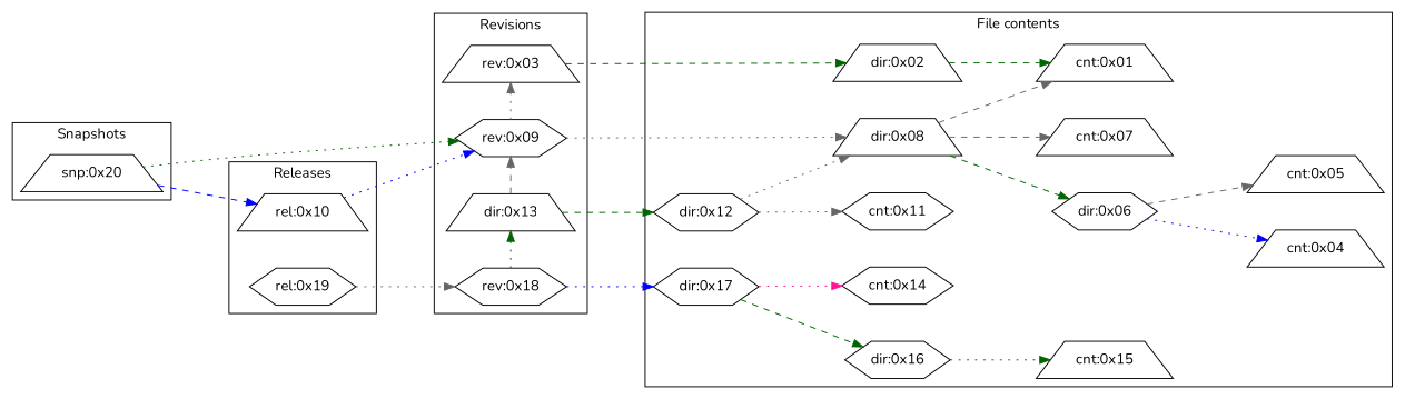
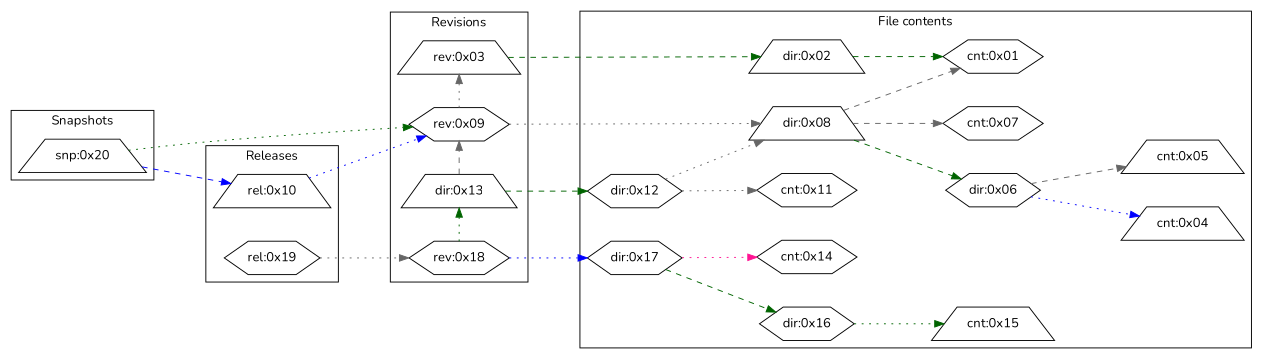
  digraph {
    fontname=Nunito
    nodesep=0.5
    rankdir=LR
    ranksep=1
    node [fontname=Nunito shape=trapezium]
    edge [color=gray40 fontname=Nunito style=dotted]
-   n1 [label="cnt:0x01"]
+   n1 [label="cnt:0x01" shape=hexagon]
    n2 [label="cnt:0x04"]
    n3 [label="cnt:0x05"]
-   n4 [label="cnt:0x07"]
+   n4 [label="cnt:0x07" shape=hexagon]
    n5 [label="cnt:0x11" shape=hexagon]
    n6 [label="cnt:0x14" shape=hexagon]
    n7 [label="cnt:0x15"]
    n8 [label="dir:0x02"]
    n9 [label="dir:0x06" shape=hexagon]
    n10 [label="dir:0x08"]
    n11 [label="dir:0x12" shape=hexagon]
    n12 [label="dir:0x16" shape=hexagon]
    n13 [label="dir:0x17" shape=hexagon]
    n14 [label="rev:0x03"]
    n15 [label="rev:0x09" shape=hexagon]
    n16 [label="dir:0x13"]
    n17 [label="rev:0x18" shape=hexagon]
    n18 [label="rel:0x10"]
    n19 [label="rel:0x19" shape=hexagon]
    n20 [label="snp:0x20"]
    subgraph sub_1 {
      n1
      n2
      n3
      n4
      n5
      n6
      n7
    }
    subgraph cluster_2 {
      label="File contents"
      n1
      n2
      n3
      n4
      n5
      n6
      n7
      n8
      n9
      n10
      n11
      n12
      n13
    }
    subgraph cluster_3 {
      label=Revisions
      n14
      n15
      n16
      n17
    }
    subgraph cluster_4 {
      label=Releases
      n18
      n19
    }
    subgraph cluster_5 {
      label=Snapshots
      n20
    }
    n8 -> n1 [color=darkgreen style=dashed]
    n9 -> n2 [color=blue]
    n9 -> n3 [style=dashed]
    n10 -> n1 [style=dashed]
    n10 -> n4 [style=dashed]
    n10 -> n9 [color=darkgreen style=dashed]
    n11 -> n5
    n11 -> n10
    n12 -> n7 [color=darkgreen]
    n13 -> n6 [color=deeppink]
    n13 -> n12 [color=darkgreen style=dashed]
    n14 -> n8 [color=darkgreen style=dashed]
    n15 -> n10
    n15 -> n14 [constraint=false]
    n16 -> n11 [color=darkgreen style=dashed]
    n16 -> n15 [constraint=false style=dashed]
    n17 -> n13 [color=blue]
    n17 -> n16 [color=darkgreen constraint=false]
    n18 -> n15 [color=blue]
    n19 -> n17
    n20 -> n15 [color=darkgreen]
    n20 -> n18 [color=blue style=dashed]
  }
